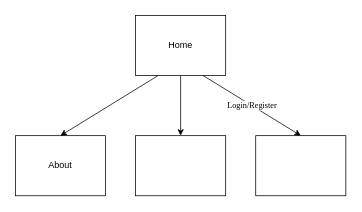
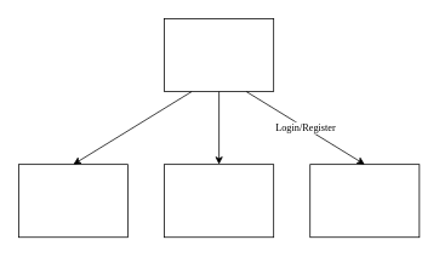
  <mxCell id="0" />
  <mxCell id="1" parent="0" />
  <mxCell id="2" value="" style="rounded=0;whiteSpace=wrap;html=1;" vertex="1" parent="1"><mxGeometry x="180" y="20" width="120" height="80" as="geometry" /></mxCell>
- <mxCell id="3" value="Home" style="text;html=1;align=center;verticalAlign=middle;whiteSpace=wrap;rounded=0;" vertex="1" parent="1"><mxGeometry x="180" y="45" width="120" height="30" as="geometry" /></mxCell>
  <mxCell id="4" value="" style="rounded=0;whiteSpace=wrap;html=1;" vertex="1" parent="1"><mxGeometry x="20" y="180" width="120" height="80" as="geometry" /></mxCell>
- <mxCell id="5" value="About" style="text;html=1;align=center;verticalAlign=middle;whiteSpace=wrap;rounded=0;" vertex="1" parent="1"><mxGeometry x="20" y="205" width="120" height="30" as="geometry" /></mxCell>
  <mxCell id="6" value="" style="rounded=0;whiteSpace=wrap;html=1;" vertex="1" parent="1"><mxGeometry x="180" y="180" width="120" height="80" as="geometry" /></mxCell>
  <mxCell id="7" value="" style="rounded=0;whiteSpace=wrap;html=1;" vertex="1" parent="1"><mxGeometry x="340" y="180" width="120" height="80" as="geometry" /></mxCell>
  <mxCell id="8" value="" style="endArrow=classic;html=1;rounded=0;exitX=0.25;exitY=1;exitDx=0;exitDy=0;entryX=0.5;entryY=0;entryDx=0;entryDy=0;" edge="1" parent="1" source="2" target="4"><mxGeometry width="50" height="50" relative="1" as="geometry"><mxPoint x="230" y="210" as="sourcePoint" /><mxPoint x="280" y="160" as="targetPoint" /></mxGeometry></mxCell>
  <mxCell id="9" value="" style="endArrow=classic;html=1;rounded=0;exitX=0.5;exitY=1;exitDx=0;exitDy=0;entryX=0.5;entryY=0;entryDx=0;entryDy=0;" edge="1" parent="1" source="2" target="6"><mxGeometry width="50" height="50" relative="1" as="geometry"><mxPoint x="230" y="210" as="sourcePoint" /><mxPoint x="280" y="160" as="targetPoint" /></mxGeometry></mxCell>
  <mxCell id="10" value="" style="endArrow=classic;html=1;rounded=0;exitX=0.75;exitY=1;exitDx=0;exitDy=0;entryX=0.5;entryY=0;entryDx=0;entryDy=0;" edge="1" parent="1" source="2" target="7"><mxGeometry relative="1" as="geometry"><mxPoint x="200" y="180" as="sourcePoint" /><mxPoint x="330" y="170" as="targetPoint" /></mxGeometry></mxCell>
  <mxCell id="11" value="Login/Register" style="edgeLabel;resizable=0;html=1;;align=center;verticalAlign=middle;fontFamily=Times New Roman;" connectable="0" vertex="1" parent="10"><mxGeometry relative="1" as="geometry" /></mxCell>
